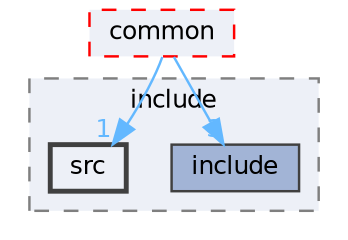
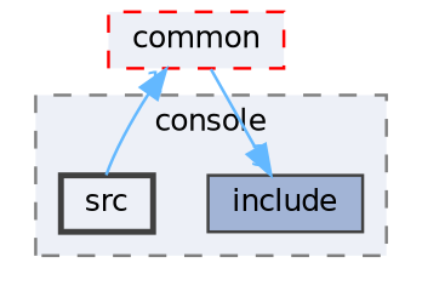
  digraph {
    compound=true
    node [color=grey25 fillcolor="#edf0f7" fontname=Helvetica fontsize=10 shape=box]
    edge [color=steelblue1 fontcolor=steelblue1 fontname=Helvetica fontsize=10 labeldistance=1.5 labelfontname=Helvetica labelfontsize=10]
    n1 [fillcolor="#a2b4d6" height=0.2 label=include style=filled width=0.4]
    n2 [height=0.2 label=src style="filled,bold" width=0.4]
    n3 [color=red height=0.2 label=common style="filled,dashed" width=0.4]
    subgraph cluster_1 {
      bgcolor="#edf0f7"
      fontname=Helvetica
      fontsize=10
-     label=include
+     label=console
      pencolor=grey50
      style="filled,dashed"
      n1
      n2
    }
-   n3 -> n2 [headlabel=1]
+   n2 -> n3 [headlabel=1]
    n3 -> n1 [headlabel=3]
  }
